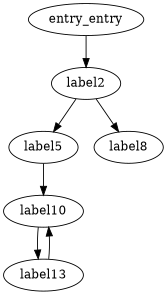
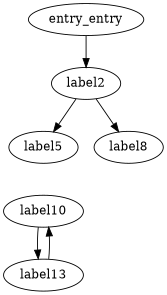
  digraph {
    n1 [label=entry_entry]
    label2
    label5
    label8
    label10
    label13
    n1 -> label2
    label2 -> label5
    label2 -> label8
-   label5 -> label10
    label10 -> label13
    label13 -> label10
  }
